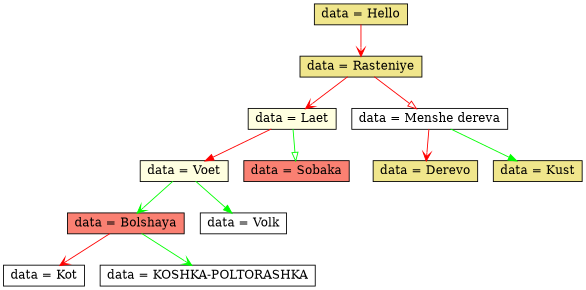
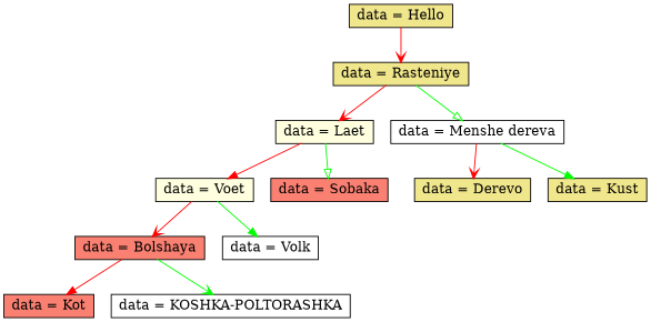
  digraph {
    node [fillcolor=khaki shape=record style=filled]
    edge [arrowhead=vee color=red headport=f0 tailport=f0]
-   n1 [fillcolor=white height=.1 label="<f0>data = Kot"]
+   n1 [fillcolor=salmon height=.1 label="<f0>data = Kot"]
    n2 [fillcolor=white height=.1 label="<f0>data = KOSHKA-POLTORASHKA"]
    n3 [fillcolor=salmon height=.1 label="<f0>data = Bolshaya"]
    n4 [fillcolor=white height=.1 label="<f0>data = Volk"]
    n5 [fillcolor=lightyellow height=.1 label="<f0>data = Voet"]
    n6 [fillcolor=salmon height=.1 label="<f0>data = Sobaka"]
    n7 [fillcolor=lightyellow height=.1 label="<f0>data = Laet"]
    n8 [height=.1 label="<f0>data = Derevo"]
    n9 [height=.1 label="<f0>data = Kust"]
    n10 [fillcolor=white height=.1 label="<f0>data = Menshe dereva"]
    n11 [height=.1 label="<f0>data = Rasteniye"]
    n12 [height=.1 label="<f0>data = Hello"]
-   n3 -> n1
+   n3 -> n1 [arrowhead=normal]
    n3 -> n2 [color=green]
-   n5 -> n3 [color=green]
+   n5 -> n3
    n5 -> n4 [arrowhead=normal color=green]
    n7 -> n5 [arrowhead=normal]
    n7 -> n6 [arrowhead=onormal color=green]
    n10 -> n8
    n10 -> n9 [arrowhead=normal color=green]
    n11 -> n7
-   n11 -> n10 [arrowhead=onormal]
+   n11 -> n10 [arrowhead=onormal color=green]
    n12 -> n11
  }
